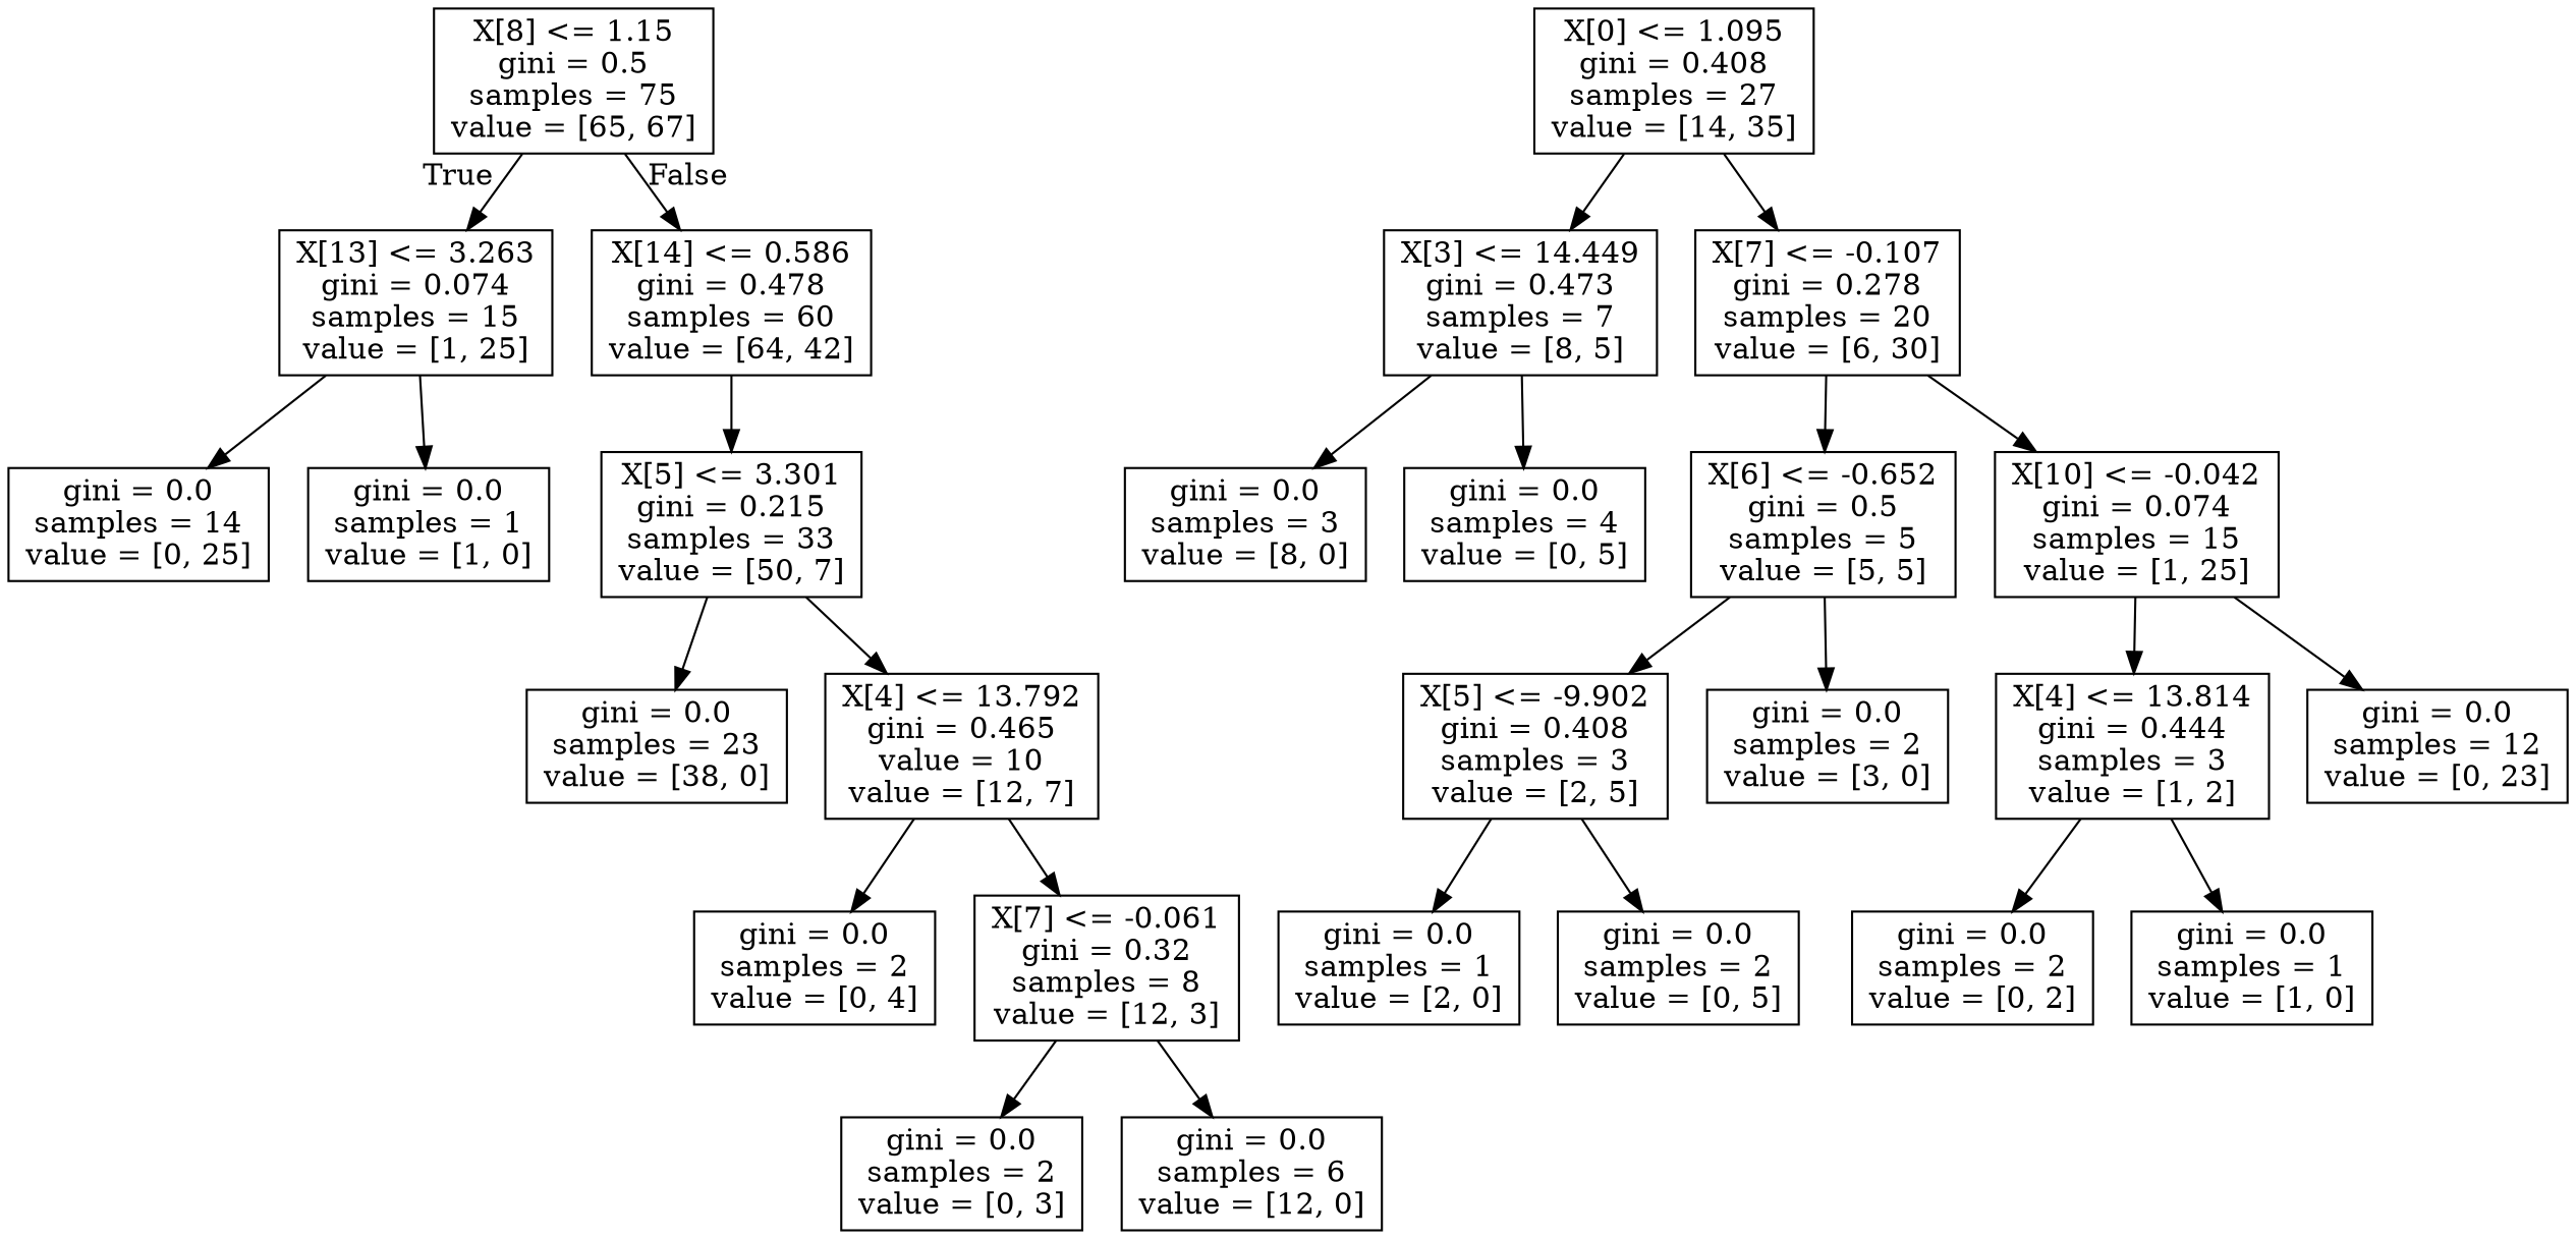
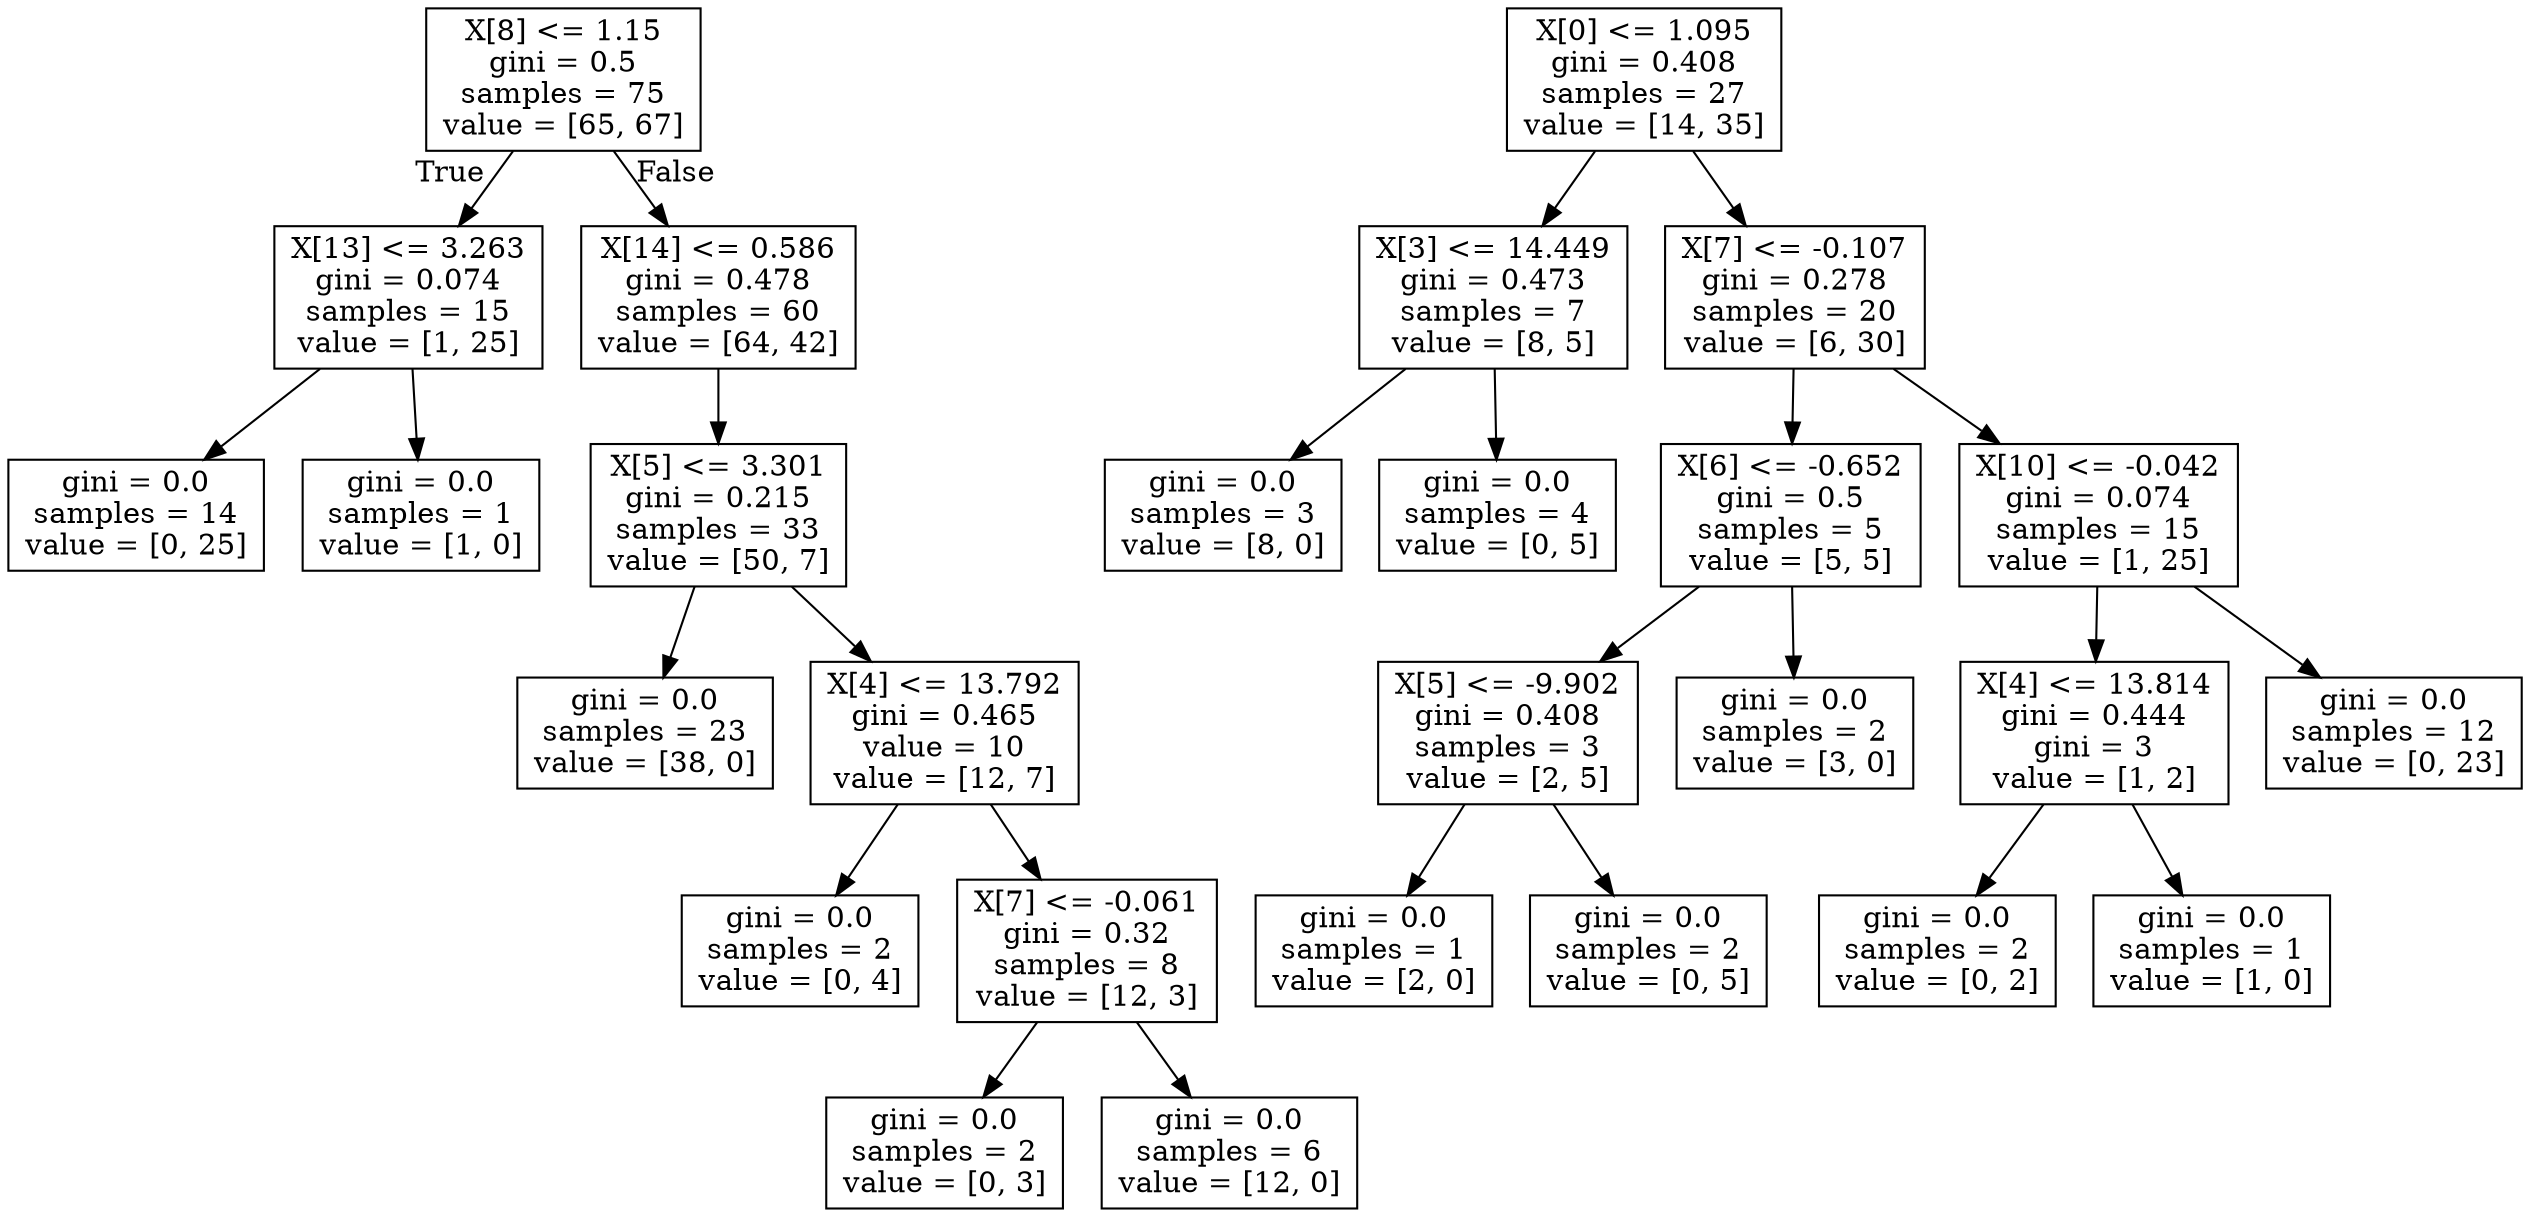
  digraph {
    node [shape=box]
    n1 [label="X[8] <= 1.15\ngini = 0.5\nsamples = 75\nvalue = [65, 67]"]
    n2 [label="X[13] <= 3.263\ngini = 0.074\nsamples = 15\nvalue = [1, 25]"]
    n3 [label="X[14] <= 0.586\ngini = 0.478\nsamples = 60\nvalue = [64, 42]"]
    n4 [label="gini = 0.0\nsamples = 14\nvalue = [0, 25]"]
    n5 [label="gini = 0.0\nsamples = 1\nvalue = [1, 0]"]
    n6 [label="X[5] <= 3.301\ngini = 0.215\nsamples = 33\nvalue = [50, 7]"]
    n7 [label="gini = 0.0\nsamples = 23\nvalue = [38, 0]"]
    n8 [label="X[4] <= 13.792\ngini = 0.465\nvalue = 10\nvalue = [12, 7]"]
    n9 [label="X[0] <= 1.095\ngini = 0.408\nsamples = 27\nvalue = [14, 35]"]
    n10 [label="X[3] <= 14.449\ngini = 0.473\nsamples = 7\nvalue = [8, 5]"]
    n11 [label="X[7] <= -0.107\ngini = 0.278\nsamples = 20\nvalue = [6, 30]"]
    n12 [label="gini = 0.0\nsamples = 2\nvalue = [0, 4]"]
    n13 [label="X[7] <= -0.061\ngini = 0.32\nsamples = 8\nvalue = [12, 3]"]
    n14 [label="gini = 0.0\nsamples = 2\nvalue = [0, 3]"]
    n15 [label="gini = 0.0\nsamples = 6\nvalue = [12, 0]"]
    n16 [label="gini = 0.0\nsamples = 3\nvalue = [8, 0]"]
    n17 [label="gini = 0.0\nsamples = 4\nvalue = [0, 5]"]
    n18 [label="X[6] <= -0.652\ngini = 0.5\nsamples = 5\nvalue = [5, 5]"]
    n19 [label="X[10] <= -0.042\ngini = 0.074\nsamples = 15\nvalue = [1, 25]"]
    n20 [label="X[5] <= -9.902\ngini = 0.408\nsamples = 3\nvalue = [2, 5]"]
    n21 [label="gini = 0.0\nsamples = 2\nvalue = [3, 0]"]
-   n22 [label="X[4] <= 13.814\ngini = 0.444\nsamples = 3\nvalue = [1, 2]"]
+   n22 [label="X[4] <= 13.814\ngini = 0.444\ngini = 3\nvalue = [1, 2]"]
    n23 [label="gini = 0.0\nsamples = 12\nvalue = [0, 23]"]
    n24 [label="gini = 0.0\nsamples = 1\nvalue = [2, 0]"]
    n25 [label="gini = 0.0\nsamples = 2\nvalue = [0, 5]"]
    n26 [label="gini = 0.0\nsamples = 2\nvalue = [0, 2]"]
    n27 [label="gini = 0.0\nsamples = 1\nvalue = [1, 0]"]
    n1 -> n2 [headlabel=True labelangle=45 labeldistance=2.5]
    n1 -> n3 [headlabel=False labelangle=-45 labeldistance=2.5]
    n2 -> n4
    n2 -> n5
    n3 -> n6
    n6 -> n7
    n6 -> n8
    n8 -> n12
    n8 -> n13
    n9 -> n10
    n9 -> n11
    n10 -> n16
    n10 -> n17
    n11 -> n18
    n11 -> n19
    n13 -> n14
    n13 -> n15
    n18 -> n20
    n18 -> n21
    n19 -> n22
    n19 -> n23
    n20 -> n24
    n20 -> n25
    n22 -> n26
    n22 -> n27
  }
